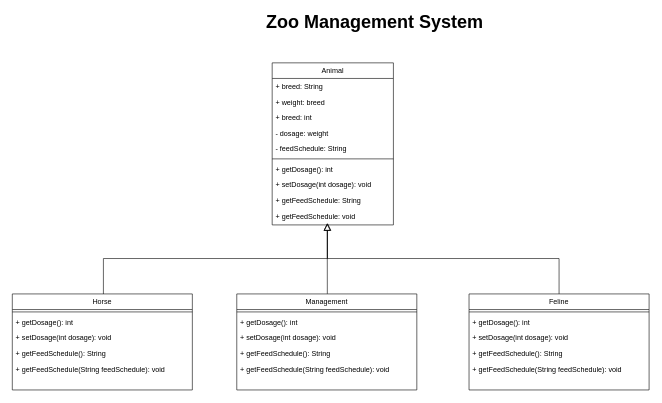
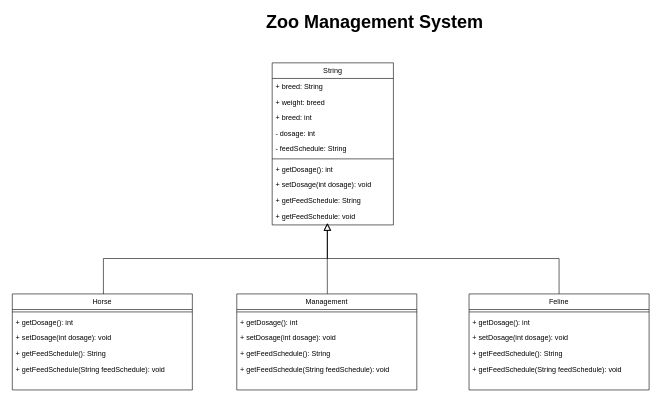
  <mxCell id="0" />
  <mxCell id="1" parent="0" />
  <mxCell id="2" value="" style="endArrow=block;endSize=10;endFill=0;shadow=0;strokeWidth=1;rounded=0;edgeStyle=elbowEdgeStyle;elbow=vertical;entryX=0.431;entryY=1.118;entryDx=0;entryDy=0;entryPerimeter=0;exitX=0.506;exitY=0.021;exitDx=0;exitDy=0;exitPerimeter=0;" parent="1" source="15" edge="1"><mxGeometry width="160" relative="1" as="geometry"><mxPoint x="172" y="484.93" as="sourcePoint" /><mxPoint x="545.062" y="370.998" as="targetPoint" /><Array as="points"><mxPoint x="358" y="430" /></Array></mxGeometry></mxCell>
  <mxCell id="3" value="" style="endArrow=block;endSize=10;endFill=0;shadow=0;strokeWidth=1;rounded=0;edgeStyle=elbowEdgeStyle;elbow=vertical;entryX=0.5;entryY=0.97;entryDx=0;entryDy=0;entryPerimeter=0;exitX=0.5;exitY=0;exitDx=0;exitDy=0;" parent="1" source="27" edge="1"><mxGeometry width="160" relative="1" as="geometry"><mxPoint x="919" y="489" as="sourcePoint" /><mxPoint x="545" y="371.22" as="targetPoint" /></mxGeometry></mxCell>
- <mxCell id="4" value="Animal" style="swimlane;fontStyle=0;align=center;verticalAlign=top;childLayout=stackLayout;horizontal=1;startSize=26;horizontalStack=0;resizeParent=1;resizeLast=0;collapsible=1;marginBottom=0;rounded=0;shadow=0;strokeWidth=1;" parent="1" vertex="1"><mxGeometry x="453" y="104" width="202" height="270" as="geometry"><mxRectangle x="550" y="140" width="160" height="26" as="alternateBounds" /></mxGeometry></mxCell>
+ <mxCell id="4" value="String" style="swimlane;fontStyle=0;align=center;verticalAlign=top;childLayout=stackLayout;horizontal=1;startSize=26;horizontalStack=0;resizeParent=1;resizeLast=0;collapsible=1;marginBottom=0;rounded=0;shadow=0;strokeWidth=1;" parent="1" vertex="1"><mxGeometry x="453" y="104" width="202" height="270" as="geometry"><mxRectangle x="550" y="140" width="160" height="26" as="alternateBounds" /></mxGeometry></mxCell>
  <mxCell id="5" value="+ breed: String" style="text;align=left;verticalAlign=top;spacingLeft=4;spacingRight=4;overflow=hidden;rotatable=0;points=[[0,0.5],[1,0.5]];portConstraint=eastwest;" parent="4" vertex="1"><mxGeometry y="26" width="202" height="26" as="geometry" /></mxCell>
  <mxCell id="6" value="+ weight: breed" style="text;align=left;verticalAlign=top;spacingLeft=4;spacingRight=4;overflow=hidden;rotatable=0;points=[[0,0.5],[1,0.5]];portConstraint=eastwest;rounded=0;shadow=0;html=0;" parent="4" vertex="1"><mxGeometry y="52" width="202" height="26" as="geometry" /></mxCell>
  <mxCell id="7" value="+ breed: int" style="text;align=left;verticalAlign=top;spacingLeft=4;spacingRight=4;overflow=hidden;rotatable=0;points=[[0,0.5],[1,0.5]];portConstraint=eastwest;rounded=0;shadow=0;html=0;" parent="4" vertex="1"><mxGeometry y="78" width="202" height="26" as="geometry" /></mxCell>
- <mxCell id="8" value="- dosage: weight" style="text;align=left;verticalAlign=top;spacingLeft=4;spacingRight=4;overflow=hidden;rotatable=0;points=[[0,0.5],[1,0.5]];portConstraint=eastwest;rounded=0;shadow=0;html=0;" vertex="1" parent="4"><mxGeometry y="104" width="202" height="26" as="geometry" /></mxCell>
+ <mxCell id="8" value="- dosage: int" style="text;align=left;verticalAlign=top;spacingLeft=4;spacingRight=4;overflow=hidden;rotatable=0;points=[[0,0.5],[1,0.5]];portConstraint=eastwest;rounded=0;shadow=0;html=0;" vertex="1" parent="4"><mxGeometry y="104" width="202" height="26" as="geometry" /></mxCell>
  <mxCell id="9" value="- feedSchedule: String" style="text;align=left;verticalAlign=top;spacingLeft=4;spacingRight=4;overflow=hidden;rotatable=0;points=[[0,0.5],[1,0.5]];portConstraint=eastwest;rounded=0;shadow=0;html=0;" vertex="1" parent="4"><mxGeometry y="130" width="202" height="26" as="geometry" /></mxCell>
  <mxCell id="10" value="" style="line;html=1;strokeWidth=1;align=left;verticalAlign=middle;spacingTop=-1;spacingLeft=3;spacingRight=3;rotatable=0;labelPosition=right;points=[];portConstraint=eastwest;" parent="4" vertex="1"><mxGeometry y="156" width="202" height="8" as="geometry" /></mxCell>
  <mxCell id="11" value="+ getDosage(): int" style="text;align=left;verticalAlign=top;spacingLeft=4;spacingRight=4;overflow=hidden;rotatable=0;points=[[0,0.5],[1,0.5]];portConstraint=eastwest;" parent="4" vertex="1"><mxGeometry y="164" width="202" height="26" as="geometry" /></mxCell>
  <mxCell id="12" value="+ setDosage(int dosage): void" style="text;align=left;verticalAlign=top;spacingLeft=4;spacingRight=4;overflow=hidden;rotatable=0;points=[[0,0.5],[1,0.5]];portConstraint=eastwest;" vertex="1" parent="4"><mxGeometry y="190" width="202" height="26" as="geometry" /></mxCell>
  <mxCell id="13" value="+ getFeedSchedule: String" style="text;align=left;verticalAlign=top;spacingLeft=4;spacingRight=4;overflow=hidden;rotatable=0;points=[[0,0.5],[1,0.5]];portConstraint=eastwest;" vertex="1" parent="4"><mxGeometry y="216" width="202" height="26" as="geometry" /></mxCell>
  <mxCell id="14" value="+ getFeedSchedule: void" style="text;align=left;verticalAlign=top;spacingLeft=4;spacingRight=4;overflow=hidden;rotatable=0;points=[[0,0.5],[1,0.5]];portConstraint=eastwest;" vertex="1" parent="4"><mxGeometry y="242" width="202" height="26" as="geometry" /></mxCell>
  <mxCell id="15" value="Horse" style="swimlane;fontStyle=0;align=center;verticalAlign=top;childLayout=stackLayout;horizontal=1;startSize=26;horizontalStack=0;resizeParent=1;resizeLast=0;collapsible=1;marginBottom=0;rounded=0;shadow=0;strokeWidth=1;" vertex="1" parent="1"><mxGeometry x="20" y="489" width="300" height="160" as="geometry"><mxRectangle x="550" y="140" width="160" height="26" as="alternateBounds" /></mxGeometry></mxCell>
  <mxCell id="16" value="" style="line;html=1;strokeWidth=1;align=left;verticalAlign=middle;spacingTop=-1;spacingLeft=3;spacingRight=3;rotatable=0;labelPosition=right;points=[];portConstraint=eastwest;" vertex="1" parent="15"><mxGeometry y="26" width="300" height="8" as="geometry" /></mxCell>
  <mxCell id="17" value="+ getDosage(): int" style="text;align=left;verticalAlign=top;spacingLeft=4;spacingRight=4;overflow=hidden;rotatable=0;points=[[0,0.5],[1,0.5]];portConstraint=eastwest;" vertex="1" parent="15"><mxGeometry y="34" width="300" height="26" as="geometry" /></mxCell>
  <mxCell id="18" value="+ setDosage(int dosage): void" style="text;align=left;verticalAlign=top;spacingLeft=4;spacingRight=4;overflow=hidden;rotatable=0;points=[[0,0.5],[1,0.5]];portConstraint=eastwest;" vertex="1" parent="15"><mxGeometry y="60" width="300" height="26" as="geometry" /></mxCell>
  <mxCell id="19" value="+ getFeedSchedule(): String" style="text;align=left;verticalAlign=top;spacingLeft=4;spacingRight=4;overflow=hidden;rotatable=0;points=[[0,0.5],[1,0.5]];portConstraint=eastwest;" vertex="1" parent="15"><mxGeometry y="86" width="300" height="26" as="geometry" /></mxCell>
  <mxCell id="20" value="+ getFeedSchedule(String feedSchedule): void" style="text;align=left;verticalAlign=top;spacingLeft=4;spacingRight=4;overflow=hidden;rotatable=0;points=[[0,0.5],[1,0.5]];portConstraint=eastwest;" vertex="1" parent="15"><mxGeometry y="112" width="300" height="26" as="geometry" /></mxCell>
  <mxCell id="21" value="Management" style="swimlane;fontStyle=0;align=center;verticalAlign=top;childLayout=stackLayout;horizontal=1;startSize=26;horizontalStack=0;resizeParent=1;resizeLast=0;collapsible=1;marginBottom=0;rounded=0;shadow=0;strokeWidth=1;" vertex="1" parent="1"><mxGeometry x="394" y="489" width="300" height="160" as="geometry"><mxRectangle x="550" y="140" width="160" height="26" as="alternateBounds" /></mxGeometry></mxCell>
  <mxCell id="22" value="" style="line;html=1;strokeWidth=1;align=left;verticalAlign=middle;spacingTop=-1;spacingLeft=3;spacingRight=3;rotatable=0;labelPosition=right;points=[];portConstraint=eastwest;" vertex="1" parent="21"><mxGeometry y="26" width="300" height="8" as="geometry" /></mxCell>
  <mxCell id="23" value="+ getDosage(): int" style="text;align=left;verticalAlign=top;spacingLeft=4;spacingRight=4;overflow=hidden;rotatable=0;points=[[0,0.5],[1,0.5]];portConstraint=eastwest;" vertex="1" parent="21"><mxGeometry y="34" width="300" height="26" as="geometry" /></mxCell>
  <mxCell id="24" value="+ setDosage(int dosage): void" style="text;align=left;verticalAlign=top;spacingLeft=4;spacingRight=4;overflow=hidden;rotatable=0;points=[[0,0.5],[1,0.5]];portConstraint=eastwest;" vertex="1" parent="21"><mxGeometry y="60" width="300" height="26" as="geometry" /></mxCell>
  <mxCell id="25" value="+ getFeedSchedule(): String" style="text;align=left;verticalAlign=top;spacingLeft=4;spacingRight=4;overflow=hidden;rotatable=0;points=[[0,0.5],[1,0.5]];portConstraint=eastwest;" vertex="1" parent="21"><mxGeometry y="86" width="300" height="26" as="geometry" /></mxCell>
  <mxCell id="26" value="+ getFeedSchedule(String feedSchedule): void" style="text;align=left;verticalAlign=top;spacingLeft=4;spacingRight=4;overflow=hidden;rotatable=0;points=[[0,0.5],[1,0.5]];portConstraint=eastwest;" vertex="1" parent="21"><mxGeometry y="112" width="300" height="26" as="geometry" /></mxCell>
  <mxCell id="27" value="Feline" style="swimlane;fontStyle=0;align=center;verticalAlign=top;childLayout=stackLayout;horizontal=1;startSize=26;horizontalStack=0;resizeParent=1;resizeLast=0;collapsible=1;marginBottom=0;rounded=0;shadow=0;strokeWidth=1;" vertex="1" parent="1"><mxGeometry x="781" y="489" width="300" height="160" as="geometry"><mxRectangle x="550" y="140" width="160" height="26" as="alternateBounds" /></mxGeometry></mxCell>
  <mxCell id="28" value="" style="line;html=1;strokeWidth=1;align=left;verticalAlign=middle;spacingTop=-1;spacingLeft=3;spacingRight=3;rotatable=0;labelPosition=right;points=[];portConstraint=eastwest;" vertex="1" parent="27"><mxGeometry y="26" width="300" height="8" as="geometry" /></mxCell>
  <mxCell id="29" value="+ getDosage(): int" style="text;align=left;verticalAlign=top;spacingLeft=4;spacingRight=4;overflow=hidden;rotatable=0;points=[[0,0.5],[1,0.5]];portConstraint=eastwest;" vertex="1" parent="27"><mxGeometry y="34" width="300" height="26" as="geometry" /></mxCell>
  <mxCell id="30" value="+ setDosage(int dosage): void" style="text;align=left;verticalAlign=top;spacingLeft=4;spacingRight=4;overflow=hidden;rotatable=0;points=[[0,0.5],[1,0.5]];portConstraint=eastwest;" vertex="1" parent="27"><mxGeometry y="60" width="300" height="26" as="geometry" /></mxCell>
  <mxCell id="31" value="+ getFeedSchedule(): String" style="text;align=left;verticalAlign=top;spacingLeft=4;spacingRight=4;overflow=hidden;rotatable=0;points=[[0,0.5],[1,0.5]];portConstraint=eastwest;" vertex="1" parent="27"><mxGeometry y="86" width="300" height="26" as="geometry" /></mxCell>
  <mxCell id="32" value="+ getFeedSchedule(String feedSchedule): void" style="text;align=left;verticalAlign=top;spacingLeft=4;spacingRight=4;overflow=hidden;rotatable=0;points=[[0,0.5],[1,0.5]];portConstraint=eastwest;" vertex="1" parent="27"><mxGeometry y="112" width="300" height="26" as="geometry" /></mxCell>
  <mxCell id="33" value="&lt;h3&gt;&lt;font size=&quot;1&quot; style=&quot;&quot;&gt;&lt;span style=&quot;font-size: 30px;&quot;&gt;Zoo Management System&lt;/span&gt;&lt;/font&gt;&lt;/h3&gt;" style="text;html=1;strokeColor=none;fillColor=none;align=center;verticalAlign=middle;whiteSpace=wrap;rounded=0;" vertex="1" parent="1"><mxGeometry x="408" y="20" width="432" height="30" as="geometry" /></mxCell>
  <mxCell id="34" value="" style="endArrow=block;html=1;rounded=0;endFill=0;strokeWidth=1;jumpSize=14;startSize=10;endSize=9;entryX=0.458;entryY=1.082;entryDx=0;entryDy=0;entryPerimeter=0;exitX=0.503;exitY=-0.001;exitDx=0;exitDy=0;exitPerimeter=0;" edge="1" parent="1" source="21"><mxGeometry width="50" height="50" relative="1" as="geometry"><mxPoint x="545" y="488" as="sourcePoint" /><mxPoint x="544.756" y="372.002" as="targetPoint" /></mxGeometry></mxCell>
